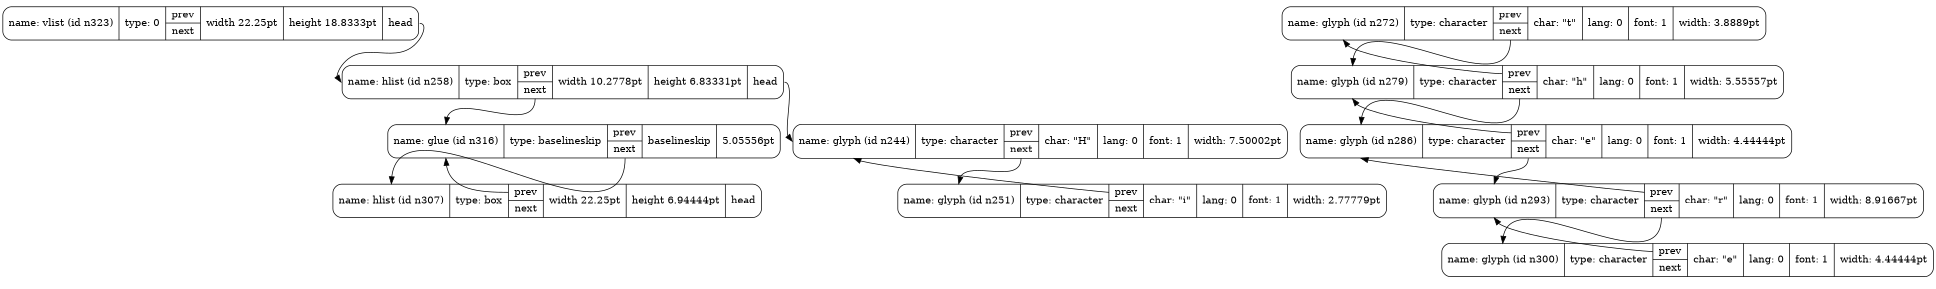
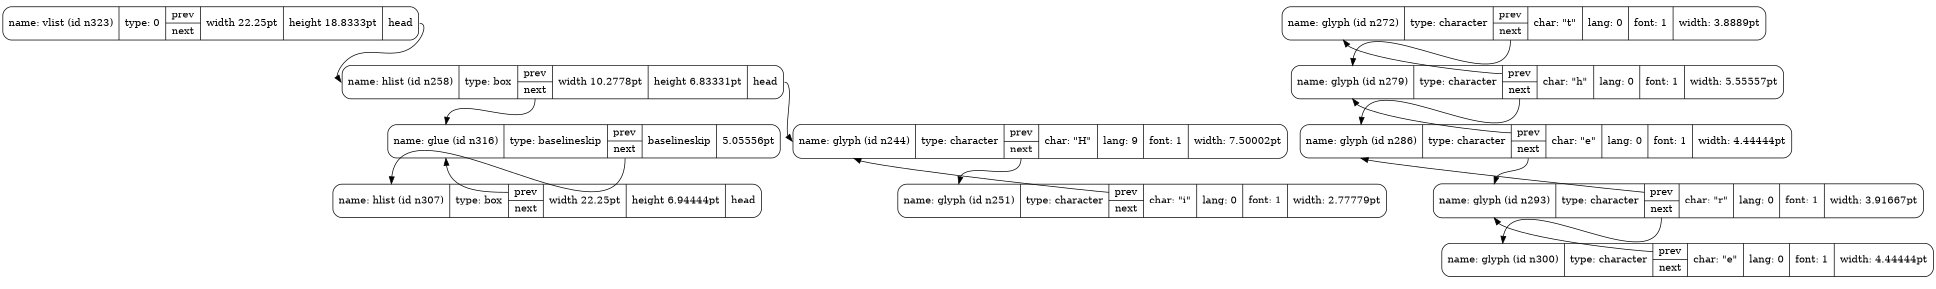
  digraph {
    rankdir=TB
    node [shape=record style=rounded]
    edge [headport=title tailport=next]
    n1 [label="<title> name: vlist (id n323) | <sub> type: 0  |  { <prev> prev |<next> next }|<width> width 22.25pt|<height> height 18.8333pt|<head> head"]
    n2 [label="<title> name: hlist (id n258) | <sub> type: box  |  { <prev> prev |<next> next }|<width> width 10.2778pt|<height> height 6.83331pt|<head> head"]
    n3 [label="<title> name: glue (id n316) | <sub> type: baselineskip  |  { <prev> prev |<next> next }|<subtype> baselineskip|<spec> 5.05556pt"]
-   n4 [label="<title> name: glyph (id n244) | <sub> type: character  |  { <prev> prev |<next> next }|<char> char: \"H\"|<lang> lang: 0|<font> font: 1|<width> width: 7.50002pt"]
+   n4 [label="<title> name: glyph (id n244) | <sub> type: character  |  { <prev> prev |<next> next }|<char> char: \"H\"|<lang> lang: 9|<font> font: 1|<width> width: 7.50002pt"]
    n5 [label="<title> name: hlist (id n307) | <sub> type: box  |  { <prev> prev |<next> next }|<width> width 22.25pt|<height> height 6.94444pt|<head> head"]
    n6 [label="<title> name: glyph (id n251) | <sub> type: character  |  { <prev> prev |<next> next }|<char> char: \"i\"|<lang> lang: 0|<font> font: 1|<width> width: 2.77779pt"]
    n7 [label="<title> name: glyph (id n272) | <sub> type: character  |  { <prev> prev |<next> next }|<char> char: \"t\"|<lang> lang: 0|<font> font: 1|<width> width: 3.8889pt"]
    n8 [label="<title> name: glyph (id n279) | <sub> type: character  |  { <prev> prev |<next> next }|<char> char: \"h\"|<lang> lang: 0|<font> font: 1|<width> width: 5.55557pt"]
    n9 [label="<title> name: glyph (id n286) | <sub> type: character  |  { <prev> prev |<next> next }|<char> char: \"e\"|<lang> lang: 0|<font> font: 1|<width> width: 4.44444pt"]
-   n10 [label="<title> name: glyph (id n293) | <sub> type: character  |  { <prev> prev |<next> next }|<char> char: \"r\"|<lang> lang: 0|<font> font: 1|<width> width: 8.91667pt"]
+   n10 [label="<title> name: glyph (id n293) | <sub> type: character  |  { <prev> prev |<next> next }|<char> char: \"r\"|<lang> lang: 0|<font> font: 1|<width> width: 3.91667pt"]
    n11 [label="<title> name: glyph (id n300) | <sub> type: character  |  { <prev> prev |<next> next }|<char> char: \"e\"|<lang> lang: 0|<font> font: 1|<width> width: 4.44444pt"]
    n1 -> n2 [tailport=head]
    n2 -> n3
    n2 -> n4 [tailport=head]
    n3 -> n5
    n4 -> n6
    n5 -> n3 [tailport="prev:w"]
    n6 -> n4 [tailport="prev:w"]
    n7 -> n8
    n8 -> n7 [tailport="prev:w"]
    n8 -> n9
    n9 -> n8 [tailport="prev:w"]
    n9 -> n10
    n10 -> n9 [tailport="prev:w"]
    n10 -> n11
    n11 -> n10 [tailport="prev:w"]
  }
